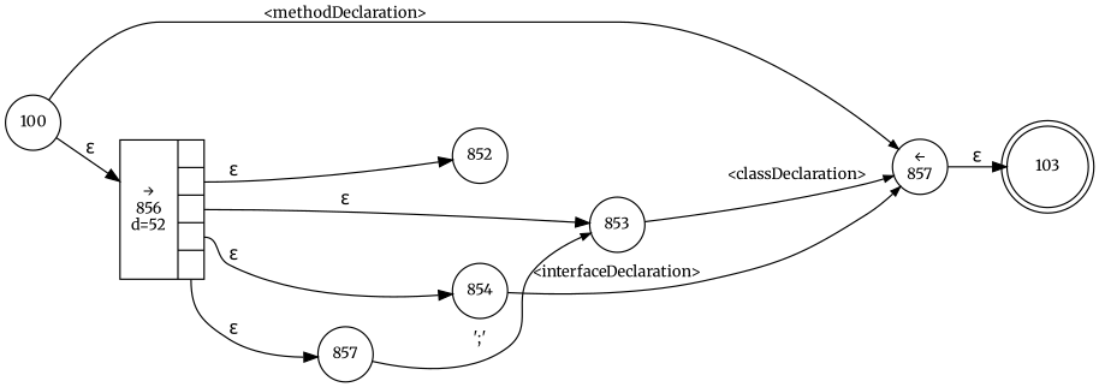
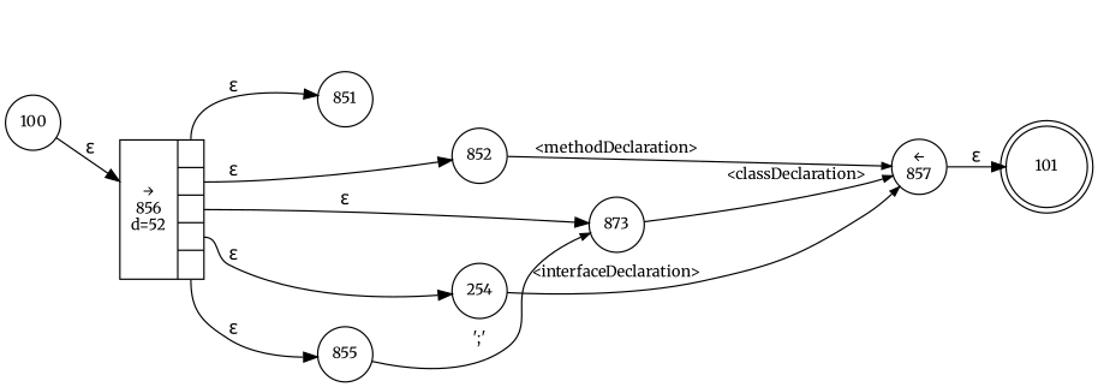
  digraph {
    fontname=Merriweather
    rankdir=LR
    node [fixedsize=true fontname=Merriweather fontsize=11 shape=circle peripheries=1]
    edge [fontname=Merriweather]
-   n1 [label=103 shape=doublecircle width=.6 peripheries=""]
+   n1 [label=101 shape=doublecircle width=.6 peripheries=""]
+   n2 [label=851 width=.55]
    n3 [label="&larr;\n857" width=.55]
    n4 [label=100 width=.55]
    n5 [fixedsize=false label="{&rarr;\n856\nd=52|{<p0>|<p1>|<p2>|<p3>|<p4>}}" shape=record]
    n6 [label=852 width=.55]
-   n7 [label=853 width=.55]
-   n8 [label=854 width=.55]
-   n9 [label=857 width=.55]
+   n7 [label=873 width=.55]
+   n8 [label=254 width=.55]
+   n9 [label=855 width=.55]
    n3 -> n1 [label="&epsilon;"]
    n4 -> n5 [label="&epsilon;"]
+   n5 -> n2 [label="&epsilon;" tailport=p0]
    n5 -> n6 [label="&epsilon;" tailport=p1]
    n5 -> n7 [label="&epsilon;" tailport=p2]
    n5 -> n8 [label="&epsilon;" tailport=p3]
    n5 -> n9 [label="&epsilon;" tailport=p4]
-   n4 -> n3 [arrowhead=normal arrowsize=.7 fontsize=11 label="<methodDeclaration>"]
+   n6 -> n3 [arrowhead=normal arrowsize=.7 fontsize=11 label="<methodDeclaration>"]
    n7 -> n3 [arrowhead=normal arrowsize=.7 fontsize=11 label="<classDeclaration>"]
    n8 -> n3 [arrowhead=normal arrowsize=.7 fontsize=11 label="<interfaceDeclaration>"]
    n9 -> n7 [arrowhead=normal arrowsize=.7 fontsize=11 label="';'"]
  }
